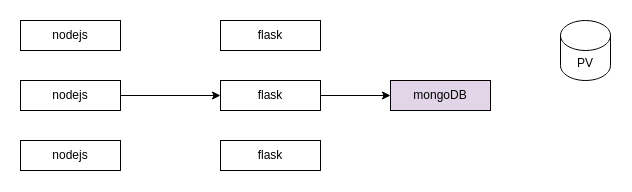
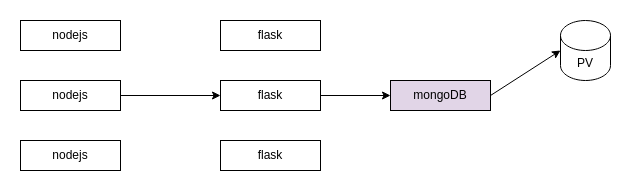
  <mxCell id="0" />
  <mxCell id="1" parent="0" />
  <mxCell id="2" value="nodejs" style="rounded=0;whiteSpace=wrap;html=1;" vertex="1" parent="1"><mxGeometry x="20" y="20" width="100" height="30" as="geometry" /></mxCell>
  <mxCell id="3" value="flask" style="rounded=0;whiteSpace=wrap;html=1;" vertex="1" parent="1"><mxGeometry x="220" y="20" width="100" height="30" as="geometry" /></mxCell>
  <mxCell id="4" value="PV" style="shape=cylinder3;whiteSpace=wrap;html=1;boundedLbl=1;backgroundOutline=1;size=15;" vertex="1" parent="1"><mxGeometry x="560" y="20" width="50" height="60" as="geometry" /></mxCell>
  <mxCell id="5" style="edgeStyle=none;html=1;exitX=1;exitY=0.5;exitDx=0;exitDy=0;entryX=0;entryY=0.5;entryDx=0;entryDy=0;" edge="1" parent="1" source="6" target="8"><mxGeometry relative="1" as="geometry" /></mxCell>
  <mxCell id="6" value="nodejs" style="rounded=0;whiteSpace=wrap;html=1;" vertex="1" parent="1"><mxGeometry x="20" y="80" width="100" height="30" as="geometry" /></mxCell>
  <mxCell id="7" style="edgeStyle=none;html=1;exitX=1;exitY=0.5;exitDx=0;exitDy=0;entryX=0;entryY=0.5;entryDx=0;entryDy=0;" edge="1" parent="1" source="8" target="12"><mxGeometry relative="1" as="geometry" /></mxCell>
  <mxCell id="8" value="flask" style="rounded=0;whiteSpace=wrap;html=1;" vertex="1" parent="1"><mxGeometry x="220" y="80" width="100" height="30" as="geometry" /></mxCell>
  <mxCell id="9" value="nodejs" style="rounded=0;whiteSpace=wrap;html=1;" vertex="1" parent="1"><mxGeometry x="20" y="140" width="100" height="30" as="geometry" /></mxCell>
  <mxCell id="10" value="flask" style="rounded=0;whiteSpace=wrap;html=1;" vertex="1" parent="1"><mxGeometry x="220" y="140" width="100" height="30" as="geometry" /></mxCell>
+ <mxCell id="11" style="edgeStyle=none;html=1;exitX=1;exitY=0.5;exitDx=0;exitDy=0;entryX=0;entryY=0.5;entryDx=0;entryDy=0;entryPerimeter=0;" edge="1" parent="1" source="12" target="4"><mxGeometry relative="1" as="geometry" /></mxCell>
  <mxCell id="12" value="mongoDB" style="rounded=0;whiteSpace=wrap;html=1;fillColor=#e1d5e7;" vertex="1" parent="1"><mxGeometry x="390" y="80" width="100" height="30" as="geometry" /></mxCell>
